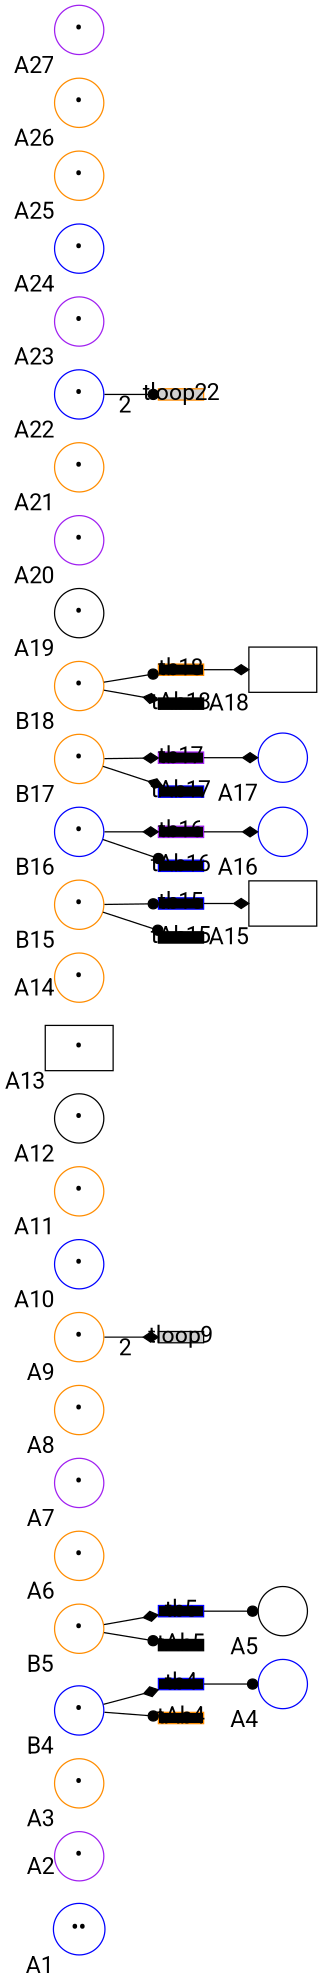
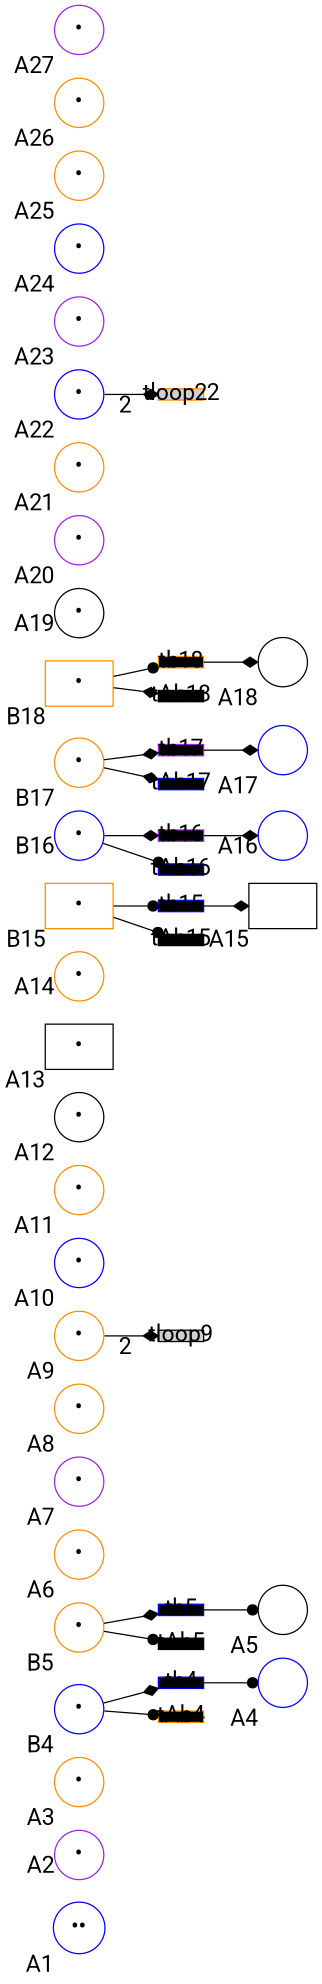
  digraph {
    fontname=Roboto
    rankdir=LR
    node [color=darkorange fontname=Roboto fontsize=18 shape=circle]
    edge [arrowhead=diamond fontname=Roboto fontsize=18]
    n1 [color=blue label="••" xlabel=A1]
    n2 [color=purple label="•" xlabel=A2]
    n3 [label="•" xlabel=A3]
    n4 [color=blue label=" " xlabel=A4]
    n5 [color=blue label="•" xlabel=B4]
    tb4 [color=blue fillcolor=black fixedsize=true height=0.12 shape=rect style=filled width=0.5]
    tAb4 [fillcolor=black fixedsize=true height=0.12 shape=rect style=filled width=0.5]
    n8 [color=black label=" " xlabel=A5]
    n9 [label="•" xlabel=B5]
    tb5 [color=blue fillcolor=black fixedsize=true height=0.12 shape=rect style=filled width=0.5]
    tAb5 [color=black fillcolor=black fixedsize=true height=0.12 shape=rect style=filled width=0.5]
    n12 [label="•" xlabel=A6]
    n13 [color=purple label="•" xlabel=A7]
    n14 [label="•" xlabel=A8]
    n15 [label="•" xlabel=A9]
    tloop9 [color=black fillcolor="#D0D0D0" fixedsize=true height=0.12 shape=rect style=filled width=0.5]
    n17 [color=blue label="•" xlabel=A10]
    n18 [label="•" xlabel=A11]
    n19 [color=black label="•" xlabel=A12]
    n20 [color=black label="•" shape=box xlabel=A13]
    n21 [label="•" xlabel=A14]
    n22 [color=black label=" " shape=box xlabel=A15]
-   n23 [label="•" xlabel=B15]
+   n23 [label="•" shape=box xlabel=B15]
    tb15 [color=blue fillcolor=black fixedsize=true height=0.12 shape=rect style=filled width=0.5]
    tAb15 [color=black fillcolor=black fixedsize=true height=0.12 shape=rect style=filled width=0.5]
    n26 [color=blue label=" " xlabel=A16]
    n27 [color=blue label="•" xlabel=B16]
    tb16 [color=purple fillcolor=black fixedsize=true height=0.12 shape=rect style=filled width=0.5]
    tAb16 [color=blue fillcolor=black fixedsize=true height=0.12 shape=rect style=filled width=0.5]
    n30 [color=blue label=" " xlabel=A17]
    n31 [label="•" xlabel=B17]
    tb17 [color=purple fillcolor=black fixedsize=true height=0.12 shape=rect style=filled width=0.5]
    tAb17 [color=blue fillcolor=black fixedsize=true height=0.12 shape=rect style=filled width=0.5]
-   n34 [color=black label=" " shape=box xlabel=A18]
-   n35 [label="•" xlabel=B18]
+   n34 [color=black label=" " xlabel=A18]
+   n35 [label="•" shape=box xlabel=B18]
    tb18 [fillcolor=black fixedsize=true height=0.12 shape=rect style=filled width=0.5]
    tAb18 [color=black fillcolor=black fixedsize=true height=0.12 shape=rect style=filled width=0.5]
    n38 [color=black label="•" xlabel=A19]
    n39 [color=purple label="•" xlabel=A20]
    n40 [label="•" xlabel=A21]
    n41 [color=blue label="•" xlabel=A22]
    tloop22 [fillcolor="#D0D0D0" fixedsize=true height=0.12 shape=rect style=filled width=0.5]
    n43 [color=purple label="•" xlabel=A23]
    n44 [color=blue label="•" xlabel=A24]
    n45 [label="•" xlabel=A25]
    n46 [label="•" xlabel=A26]
    n47 [color=purple label="•" xlabel=A27]
    n5 -> tb4
    n5 -> tAb4 [arrowhead=dot]
    tb4 -> n4 [arrowhead=dot]
    n9 -> tb5
    n9 -> tAb5 [arrowhead=dot]
    tb5 -> n8 [arrowhead=dot]
    n15 -> tloop9 [xlabel=2]
    n23 -> tb15 [arrowhead=dot]
    n23 -> tAb15 [arrowhead=dot]
    tb15 -> n22
    n27 -> tb16
    n27 -> tAb16 [arrowhead=dot]
    tb16 -> n26
    n31 -> tb17
    n31 -> tAb17
    tb17 -> n30
    n35 -> tb18 [arrowhead=dot]
    n35 -> tAb18
    tb18 -> n34
-   n41 -> tloop22 [arrowhead=dot xlabel=2]
+   n41 -> tloop22 [xlabel=2]
  }
